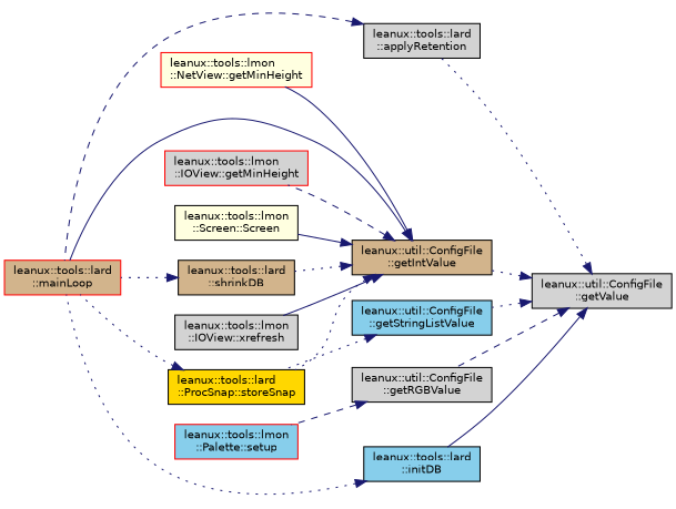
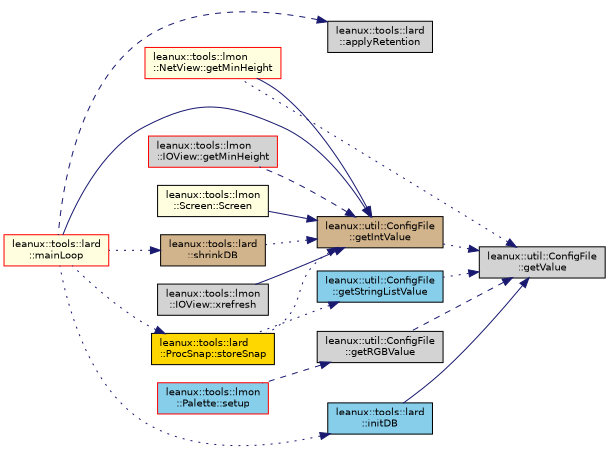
  digraph {
    rankdir=RL
    node [color=black fillcolor=lightgrey fontname=Helvetica fontsize=10 shape=record style=filled]
    edge [color=midnightblue dir=back fontname=Helvetica fontsize=10 labelfontname=Helvetica labelfontsize=10 style=dotted]
    n1 [fontcolor=black height=0.2 label="leanux::util::ConfigFile\l::getValue" width=0.4]
    n2 [height=0.2 label="leanux::tools::lard\l::applyRetention" width=0.4]
    n3 [fillcolor=tan height=0.2 label="leanux::util::ConfigFile\l::getIntValue" width=0.4]
    n4 [height=0.2 label="leanux::util::ConfigFile\l::getRGBValue" width=0.4]
    n5 [fillcolor=skyblue height=0.2 label="leanux::util::ConfigFile\l::getStringListValue" width=0.4]
    n6 [fillcolor=skyblue height=0.2 label="leanux::tools::lard\l::initDB" width=0.4]
-   n7 [color=red fillcolor=tan height=0.2 label="leanux::tools::lard\l::mainLoop" width=0.4]
+   n7 [color=red fillcolor=lightyellow height=0.2 label="leanux::tools::lard\l::mainLoop" width=0.4]
    n8 [color=red height=0.2 label="leanux::tools::lmon\l::IOView::getMinHeight" width=0.4]
    n9 [color=red fillcolor=lightyellow height=0.2 label="leanux::tools::lmon\l::NetView::getMinHeight" width=0.4]
    n10 [fillcolor=lightyellow height=0.2 label="leanux::tools::lmon\l::Screen::Screen" width=0.4]
    n11 [fillcolor=tan height=0.2 label="leanux::tools::lard\l::shrinkDB" width=0.4]
    n12 [fillcolor=gold height=0.2 label="leanux::tools::lard\l::ProcSnap::storeSnap" width=0.4]
    n13 [height=0.2 label="leanux::tools::lmon\l::IOView::xrefresh" width=0.4]
    n14 [color=red fillcolor=skyblue height=0.2 label="leanux::tools::lmon\l::Palette::setup" width=0.4]
-   n1 -> n2
+   n1 -> n9
    n1 -> n3
    n1 -> n4 [style=dashed]
    n1 -> n5
    n1 -> n6 [style=solid]
    n2 -> n7 [style=dashed]
    n3 -> n7 [style=solid]
    n3 -> n8 [style=dashed]
    n3 -> n9 [style=solid]
    n3 -> n10 [style=solid]
    n3 -> n11
    n3 -> n12
    n3 -> n13 [style=solid]
    n4 -> n14 [style=dashed]
    n5 -> n12
    n6 -> n7
    n11 -> n7
    n12 -> n7
  }
